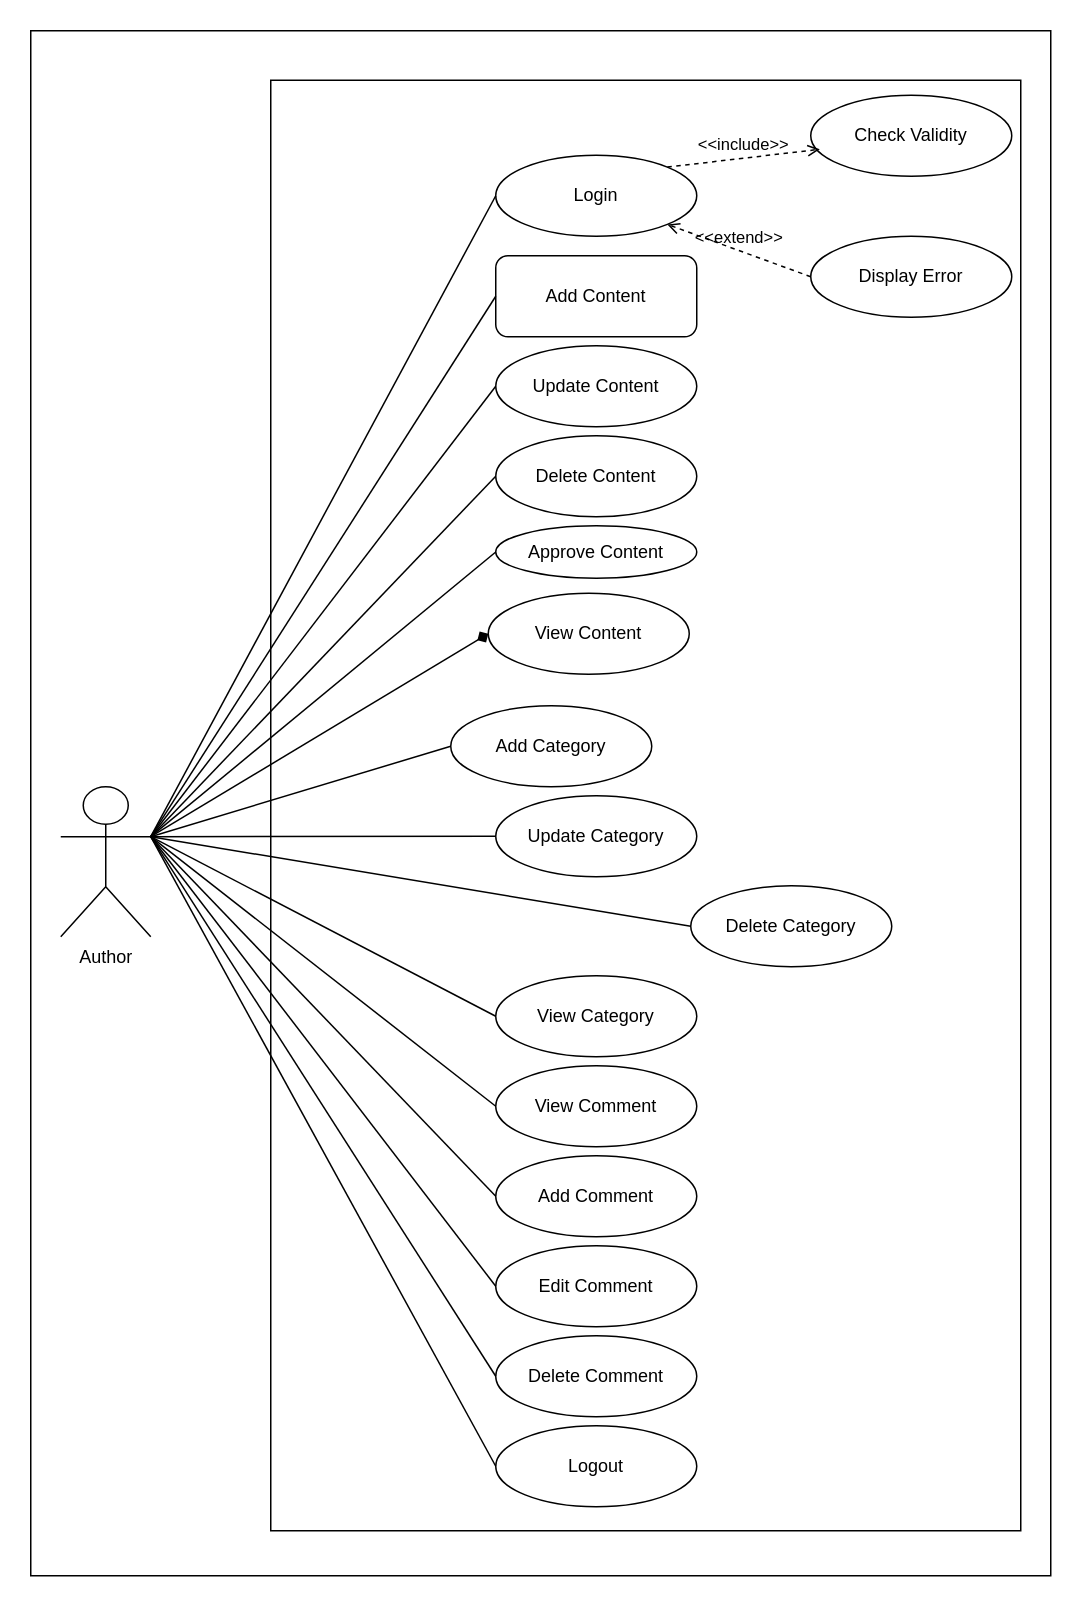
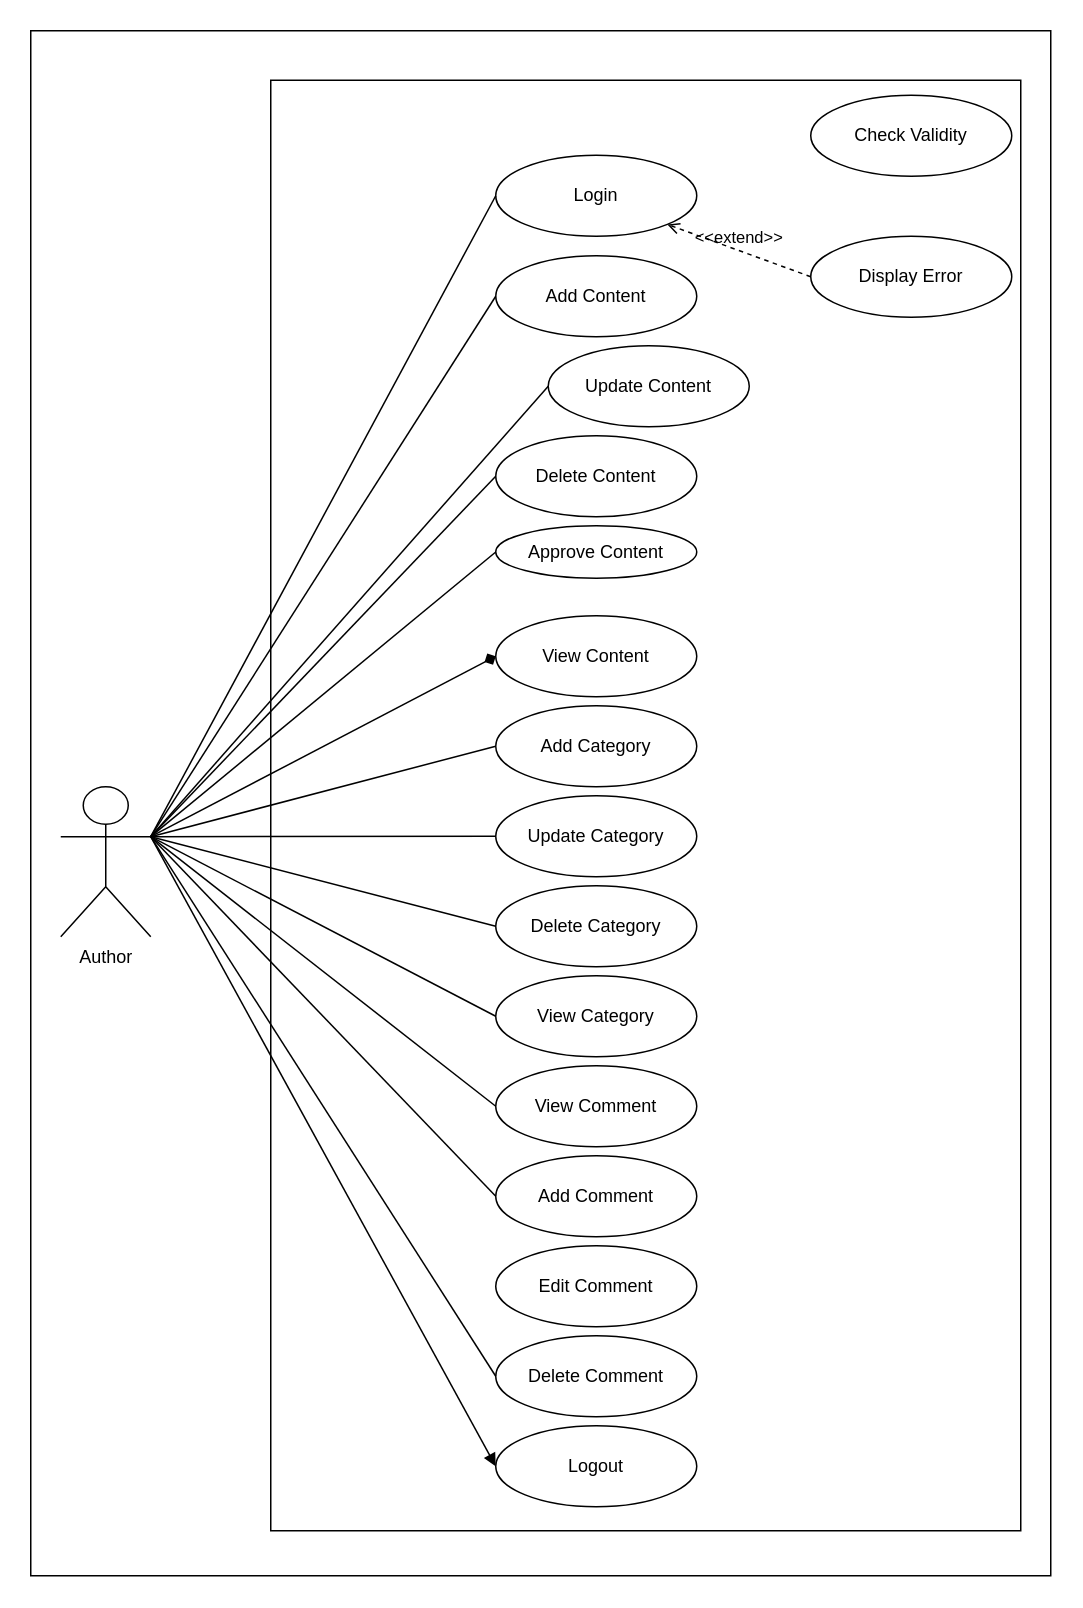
  <mxCell id="0" />
  <mxCell id="1" parent="0" />
  <mxCell id="2" value="" style="rounded=0;whiteSpace=wrap;html=1;" parent="1" vertex="1"><mxGeometry x="20" y="20" width="680" height="1030" as="geometry" /></mxCell>
  <mxCell id="3" value="" style="rounded=0;whiteSpace=wrap;html=1;" parent="1" vertex="1"><mxGeometry x="180" y="53" width="500" height="967" as="geometry" /></mxCell>
  <mxCell id="4" value="Author" style="shape=umlActor;verticalLabelPosition=bottom;verticalAlign=top;html=1;outlineConnect=0;" parent="1" vertex="1"><mxGeometry x="40" y="524" width="60" height="100" as="geometry" /></mxCell>
  <mxCell id="5" value="Login" style="ellipse;whiteSpace=wrap;html=1;" parent="1" vertex="1"><mxGeometry x="330" y="103" width="134" height="54" as="geometry" /></mxCell>
  <mxCell id="6" value="Display Error" style="ellipse;whiteSpace=wrap;html=1;" parent="1" vertex="1"><mxGeometry x="540" y="157" width="134" height="54" as="geometry" /></mxCell>
  <mxCell id="7" value="Check Validity" style="ellipse;whiteSpace=wrap;html=1;" parent="1" vertex="1"><mxGeometry x="540" y="63" width="134" height="54" as="geometry" /></mxCell>
- <mxCell id="8" value="Add Content" style="whiteSpace=wrap;html=1;rounded=1;" parent="1" vertex="1"><mxGeometry x="330" y="170" width="134" height="54" as="geometry" /></mxCell>
- <mxCell id="9" value="Update Content" style="ellipse;whiteSpace=wrap;html=1;" parent="1" vertex="1"><mxGeometry x="330" y="230" width="134" height="54" as="geometry" /></mxCell>
+ <mxCell id="8" value="Add Content" style="ellipse;whiteSpace=wrap;html=1;" parent="1" vertex="1"><mxGeometry x="330" y="170" width="134" height="54" as="geometry" /></mxCell>
+ <mxCell id="9" value="Update Content" style="ellipse;whiteSpace=wrap;html=1;" parent="1" vertex="1"><mxGeometry x="365" y="230" width="134" height="54" as="geometry" /></mxCell>
  <mxCell id="10" value="Delete Content" style="ellipse;whiteSpace=wrap;html=1;" parent="1" vertex="1"><mxGeometry x="330" y="290" width="134" height="54" as="geometry" /></mxCell>
  <mxCell id="11" value="Approve Content" style="ellipse;whiteSpace=wrap;html=1;" parent="1" vertex="1"><mxGeometry x="330" y="350" width="134" height="35" as="geometry" /></mxCell>
- <mxCell id="12" value="View Content" style="ellipse;whiteSpace=wrap;html=1;" parent="1" vertex="1"><mxGeometry x="325" y="395" width="134" height="54" as="geometry" /></mxCell>
- <mxCell id="13" value="Add Category" style="ellipse;whiteSpace=wrap;html=1;" parent="1" vertex="1"><mxGeometry x="300" y="470" width="134" height="54" as="geometry" /></mxCell>
+ <mxCell id="12" value="View Content" style="ellipse;whiteSpace=wrap;html=1;" parent="1" vertex="1"><mxGeometry x="330" y="410" width="134" height="54" as="geometry" /></mxCell>
+ <mxCell id="13" value="Add Category" style="ellipse;whiteSpace=wrap;html=1;" parent="1" vertex="1"><mxGeometry x="330" y="470" width="134" height="54" as="geometry" /></mxCell>
  <mxCell id="14" value="Update Category" style="ellipse;whiteSpace=wrap;html=1;" parent="1" vertex="1"><mxGeometry x="330" y="530" width="134" height="54" as="geometry" /></mxCell>
- <mxCell id="15" value="Delete Category" style="ellipse;whiteSpace=wrap;html=1;" parent="1" vertex="1"><mxGeometry x="460" y="590" width="134" height="54" as="geometry" /></mxCell>
+ <mxCell id="15" value="Delete Category" style="ellipse;whiteSpace=wrap;html=1;" parent="1" vertex="1"><mxGeometry x="330" y="590" width="134" height="54" as="geometry" /></mxCell>
  <mxCell id="16" value="View Category" style="ellipse;whiteSpace=wrap;html=1;" parent="1" vertex="1"><mxGeometry x="330" y="650" width="134" height="54" as="geometry" /></mxCell>
  <mxCell id="17" value="Add Comment" style="ellipse;whiteSpace=wrap;html=1;" parent="1" vertex="1"><mxGeometry x="330" y="770" width="134" height="54" as="geometry" /></mxCell>
  <mxCell id="18" value="Logout" style="ellipse;whiteSpace=wrap;html=1;" parent="1" vertex="1"><mxGeometry x="330" y="950" width="134" height="54" as="geometry" /></mxCell>
- <mxCell id="19" value="&amp;lt;&amp;lt;include&amp;gt;&amp;gt;" style="html=1;verticalAlign=bottom;labelBackgroundColor=none;endArrow=open;endFill=0;dashed=1;rounded=0;exitX=1;exitY=0;exitDx=0;exitDy=0;entryX=0.045;entryY=0.667;entryDx=0;entryDy=0;entryPerimeter=0;" parent="1" source="5" target="7" edge="1"><mxGeometry width="160" relative="1" as="geometry"><mxPoint x="400" y="213" as="sourcePoint" /><mxPoint x="560" y="213" as="targetPoint" /></mxGeometry></mxCell>
  <mxCell id="20" value="&amp;lt;&amp;lt;extend&amp;gt;&amp;gt;" style="html=1;verticalAlign=bottom;labelBackgroundColor=none;endArrow=open;endFill=0;dashed=1;rounded=0;exitX=0;exitY=0.5;exitDx=0;exitDy=0;entryX=1;entryY=1;entryDx=0;entryDy=0;" parent="1" source="6" target="5" edge="1"><mxGeometry width="160" relative="1" as="geometry"><mxPoint x="400" y="213" as="sourcePoint" /><mxPoint x="560" y="213" as="targetPoint" /></mxGeometry></mxCell>
  <mxCell id="21" value="" style="endArrow=none;html=1;rounded=0;exitX=1;exitY=0.333;exitDx=0;exitDy=0;exitPerimeter=0;entryX=0;entryY=0.5;entryDx=0;entryDy=0;" parent="1" source="4" target="5" edge="1"><mxGeometry width="50" height="50" relative="1" as="geometry"><mxPoint x="380" y="443" as="sourcePoint" /><mxPoint x="430" y="393" as="targetPoint" /></mxGeometry></mxCell>
  <mxCell id="22" value="" style="endArrow=none;html=1;rounded=0;entryX=0;entryY=0.5;entryDx=0;entryDy=0;exitX=1;exitY=0.333;exitDx=0;exitDy=0;exitPerimeter=0;" parent="1" source="4" target="8" edge="1"><mxGeometry width="50" height="50" relative="1" as="geometry"><mxPoint x="140" y="363" as="sourcePoint" /><mxPoint x="340" y="438" as="targetPoint" /></mxGeometry></mxCell>
  <mxCell id="23" value="" style="endArrow=none;html=1;rounded=0;entryX=0;entryY=0.5;entryDx=0;entryDy=0;exitX=1;exitY=0.333;exitDx=0;exitDy=0;exitPerimeter=0;" parent="1" source="4" target="9" edge="1"><mxGeometry width="50" height="50" relative="1" as="geometry"><mxPoint x="150" y="373" as="sourcePoint" /><mxPoint x="350" y="448" as="targetPoint" /></mxGeometry></mxCell>
  <mxCell id="24" value="" style="endArrow=none;html=1;rounded=0;entryX=0;entryY=0.5;entryDx=0;entryDy=0;exitX=1;exitY=0.333;exitDx=0;exitDy=0;exitPerimeter=0;" parent="1" source="4" target="10" edge="1"><mxGeometry width="50" height="50" relative="1" as="geometry"><mxPoint x="140" y="363" as="sourcePoint" /><mxPoint x="340" y="558" as="targetPoint" /></mxGeometry></mxCell>
  <mxCell id="25" value="" style="endArrow=none;html=1;rounded=0;entryX=0;entryY=0.5;entryDx=0;entryDy=0;exitX=1;exitY=0.333;exitDx=0;exitDy=0;exitPerimeter=0;" parent="1" source="4" target="11" edge="1"><mxGeometry width="50" height="50" relative="1" as="geometry"><mxPoint x="140" y="363" as="sourcePoint" /><mxPoint x="340" y="618" as="targetPoint" /></mxGeometry></mxCell>
  <mxCell id="26" value="" style="endArrow=diamond;html=1;rounded=0;entryX=0;entryY=0.5;entryDx=0;entryDy=0;exitX=1;exitY=0.333;exitDx=0;exitDy=0;exitPerimeter=0;" parent="1" source="4" target="12" edge="1"><mxGeometry width="50" height="50" relative="1" as="geometry"><mxPoint x="140" y="363" as="sourcePoint" /><mxPoint x="340" y="678" as="targetPoint" /></mxGeometry></mxCell>
  <mxCell id="27" value="" style="endArrow=none;html=1;rounded=0;entryX=0;entryY=0.5;entryDx=0;entryDy=0;exitX=1;exitY=0.333;exitDx=0;exitDy=0;exitPerimeter=0;" parent="1" source="4" target="13" edge="1"><mxGeometry width="50" height="50" relative="1" as="geometry"><mxPoint x="150" y="373" as="sourcePoint" /><mxPoint x="340" y="738" as="targetPoint" /></mxGeometry></mxCell>
  <mxCell id="28" value="" style="endArrow=none;html=1;rounded=0;entryX=0;entryY=0.5;entryDx=0;entryDy=0;exitX=1;exitY=0.333;exitDx=0;exitDy=0;exitPerimeter=0;" parent="1" source="4" target="14" edge="1"><mxGeometry width="50" height="50" relative="1" as="geometry"><mxPoint x="160" y="383" as="sourcePoint" /><mxPoint x="340" y="798" as="targetPoint" /></mxGeometry></mxCell>
  <mxCell id="29" value="" style="endArrow=none;html=1;rounded=0;entryX=0;entryY=0.5;entryDx=0;entryDy=0;exitX=1;exitY=0.333;exitDx=0;exitDy=0;exitPerimeter=0;" parent="1" source="4" target="15" edge="1"><mxGeometry width="50" height="50" relative="1" as="geometry"><mxPoint x="170" y="393" as="sourcePoint" /><mxPoint x="350" y="808" as="targetPoint" /></mxGeometry></mxCell>
  <mxCell id="30" value="" style="endArrow=none;html=1;rounded=0;entryX=0;entryY=0.5;entryDx=0;entryDy=0;exitX=1;exitY=0.333;exitDx=0;exitDy=0;exitPerimeter=0;" parent="1" source="4" target="16" edge="1"><mxGeometry width="50" height="50" relative="1" as="geometry"><mxPoint x="140" y="363" as="sourcePoint" /><mxPoint x="340" y="918" as="targetPoint" /></mxGeometry></mxCell>
  <mxCell id="31" value="" style="endArrow=none;html=1;rounded=0;entryX=0;entryY=0.5;entryDx=0;entryDy=0;exitX=1;exitY=0.333;exitDx=0;exitDy=0;exitPerimeter=0;" parent="1" source="4" target="17" edge="1"><mxGeometry width="50" height="50" relative="1" as="geometry"><mxPoint x="150" y="373" as="sourcePoint" /><mxPoint x="350" y="928" as="targetPoint" /></mxGeometry></mxCell>
- <mxCell id="32" value="" style="endArrow=none;html=1;rounded=0;entryX=0;entryY=0.5;entryDx=0;entryDy=0;exitX=1;exitY=0.333;exitDx=0;exitDy=0;exitPerimeter=0;" parent="1" source="4" target="18" edge="1"><mxGeometry width="50" height="50" relative="1" as="geometry"><mxPoint x="160" y="383" as="sourcePoint" /><mxPoint x="360" y="938" as="targetPoint" /></mxGeometry></mxCell>
+ <mxCell id="32" value="" style="endArrow=block;html=1;rounded=0;entryX=0;entryY=0.5;entryDx=0;entryDy=0;exitX=1;exitY=0.333;exitDx=0;exitDy=0;exitPerimeter=0;" parent="1" source="4" target="18" edge="1"><mxGeometry width="50" height="50" relative="1" as="geometry"><mxPoint x="160" y="383" as="sourcePoint" /><mxPoint x="360" y="938" as="targetPoint" /></mxGeometry></mxCell>
  <mxCell id="33" value="Delete Comment" style="ellipse;whiteSpace=wrap;html=1;" vertex="1" parent="1"><mxGeometry x="330" y="890" width="134" height="54" as="geometry" /></mxCell>
  <mxCell id="34" value="View Comment" style="ellipse;whiteSpace=wrap;html=1;" vertex="1" parent="1"><mxGeometry x="330" y="710" width="134" height="54" as="geometry" /></mxCell>
  <mxCell id="35" value="Edit Comment" style="ellipse;whiteSpace=wrap;html=1;" vertex="1" parent="1"><mxGeometry x="330" y="830" width="134" height="54" as="geometry" /></mxCell>
  <mxCell id="36" value="" style="endArrow=none;html=1;rounded=0;entryX=0;entryY=0.5;entryDx=0;entryDy=0;exitX=1;exitY=0.333;exitDx=0;exitDy=0;exitPerimeter=0;" edge="1" parent="1" source="4" target="34"><mxGeometry width="50" height="50" relative="1" as="geometry"><mxPoint x="120" y="473" as="sourcePoint" /><mxPoint x="340" y="687" as="targetPoint" /></mxGeometry></mxCell>
- <mxCell id="37" value="" style="endArrow=none;html=1;rounded=0;entryX=0;entryY=0.5;entryDx=0;entryDy=0;exitX=1;exitY=0.333;exitDx=0;exitDy=0;exitPerimeter=0;" edge="1" parent="1" source="4" target="35"><mxGeometry width="50" height="50" relative="1" as="geometry"><mxPoint x="120" y="473" as="sourcePoint" /><mxPoint x="340" y="807" as="targetPoint" /></mxGeometry></mxCell>
  <mxCell id="38" value="" style="endArrow=none;html=1;rounded=0;entryX=0;entryY=0.5;entryDx=0;entryDy=0;exitX=1;exitY=0.333;exitDx=0;exitDy=0;exitPerimeter=0;" edge="1" parent="1" source="4" target="33"><mxGeometry width="50" height="50" relative="1" as="geometry"><mxPoint x="120" y="473" as="sourcePoint" /><mxPoint x="340" y="867" as="targetPoint" /></mxGeometry></mxCell>
